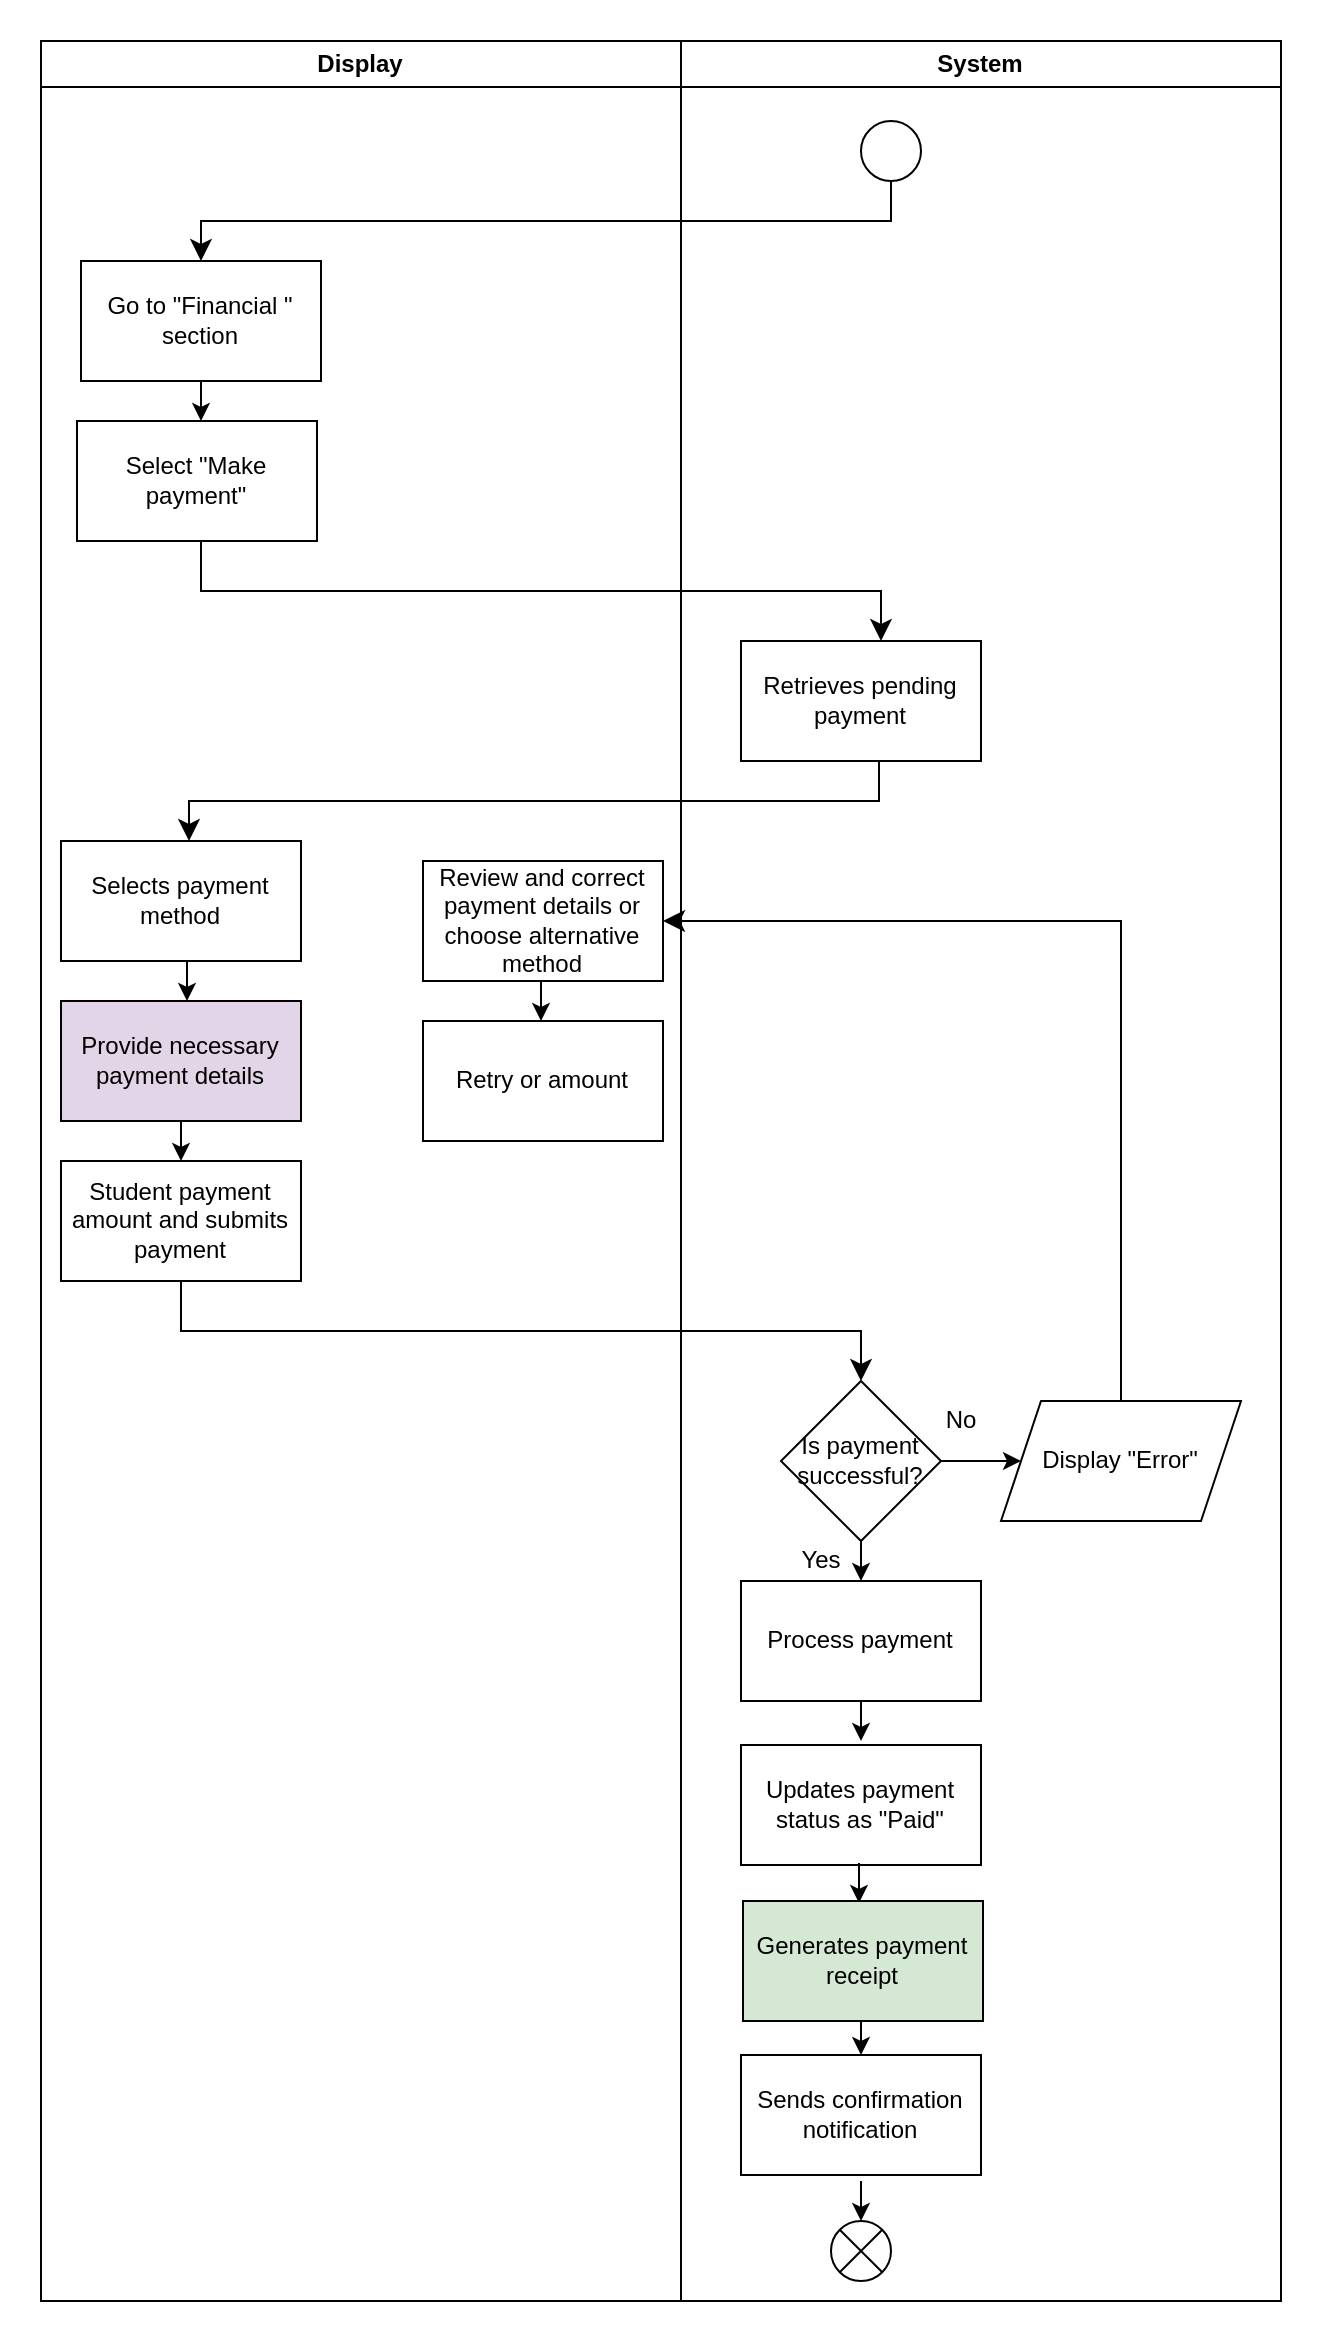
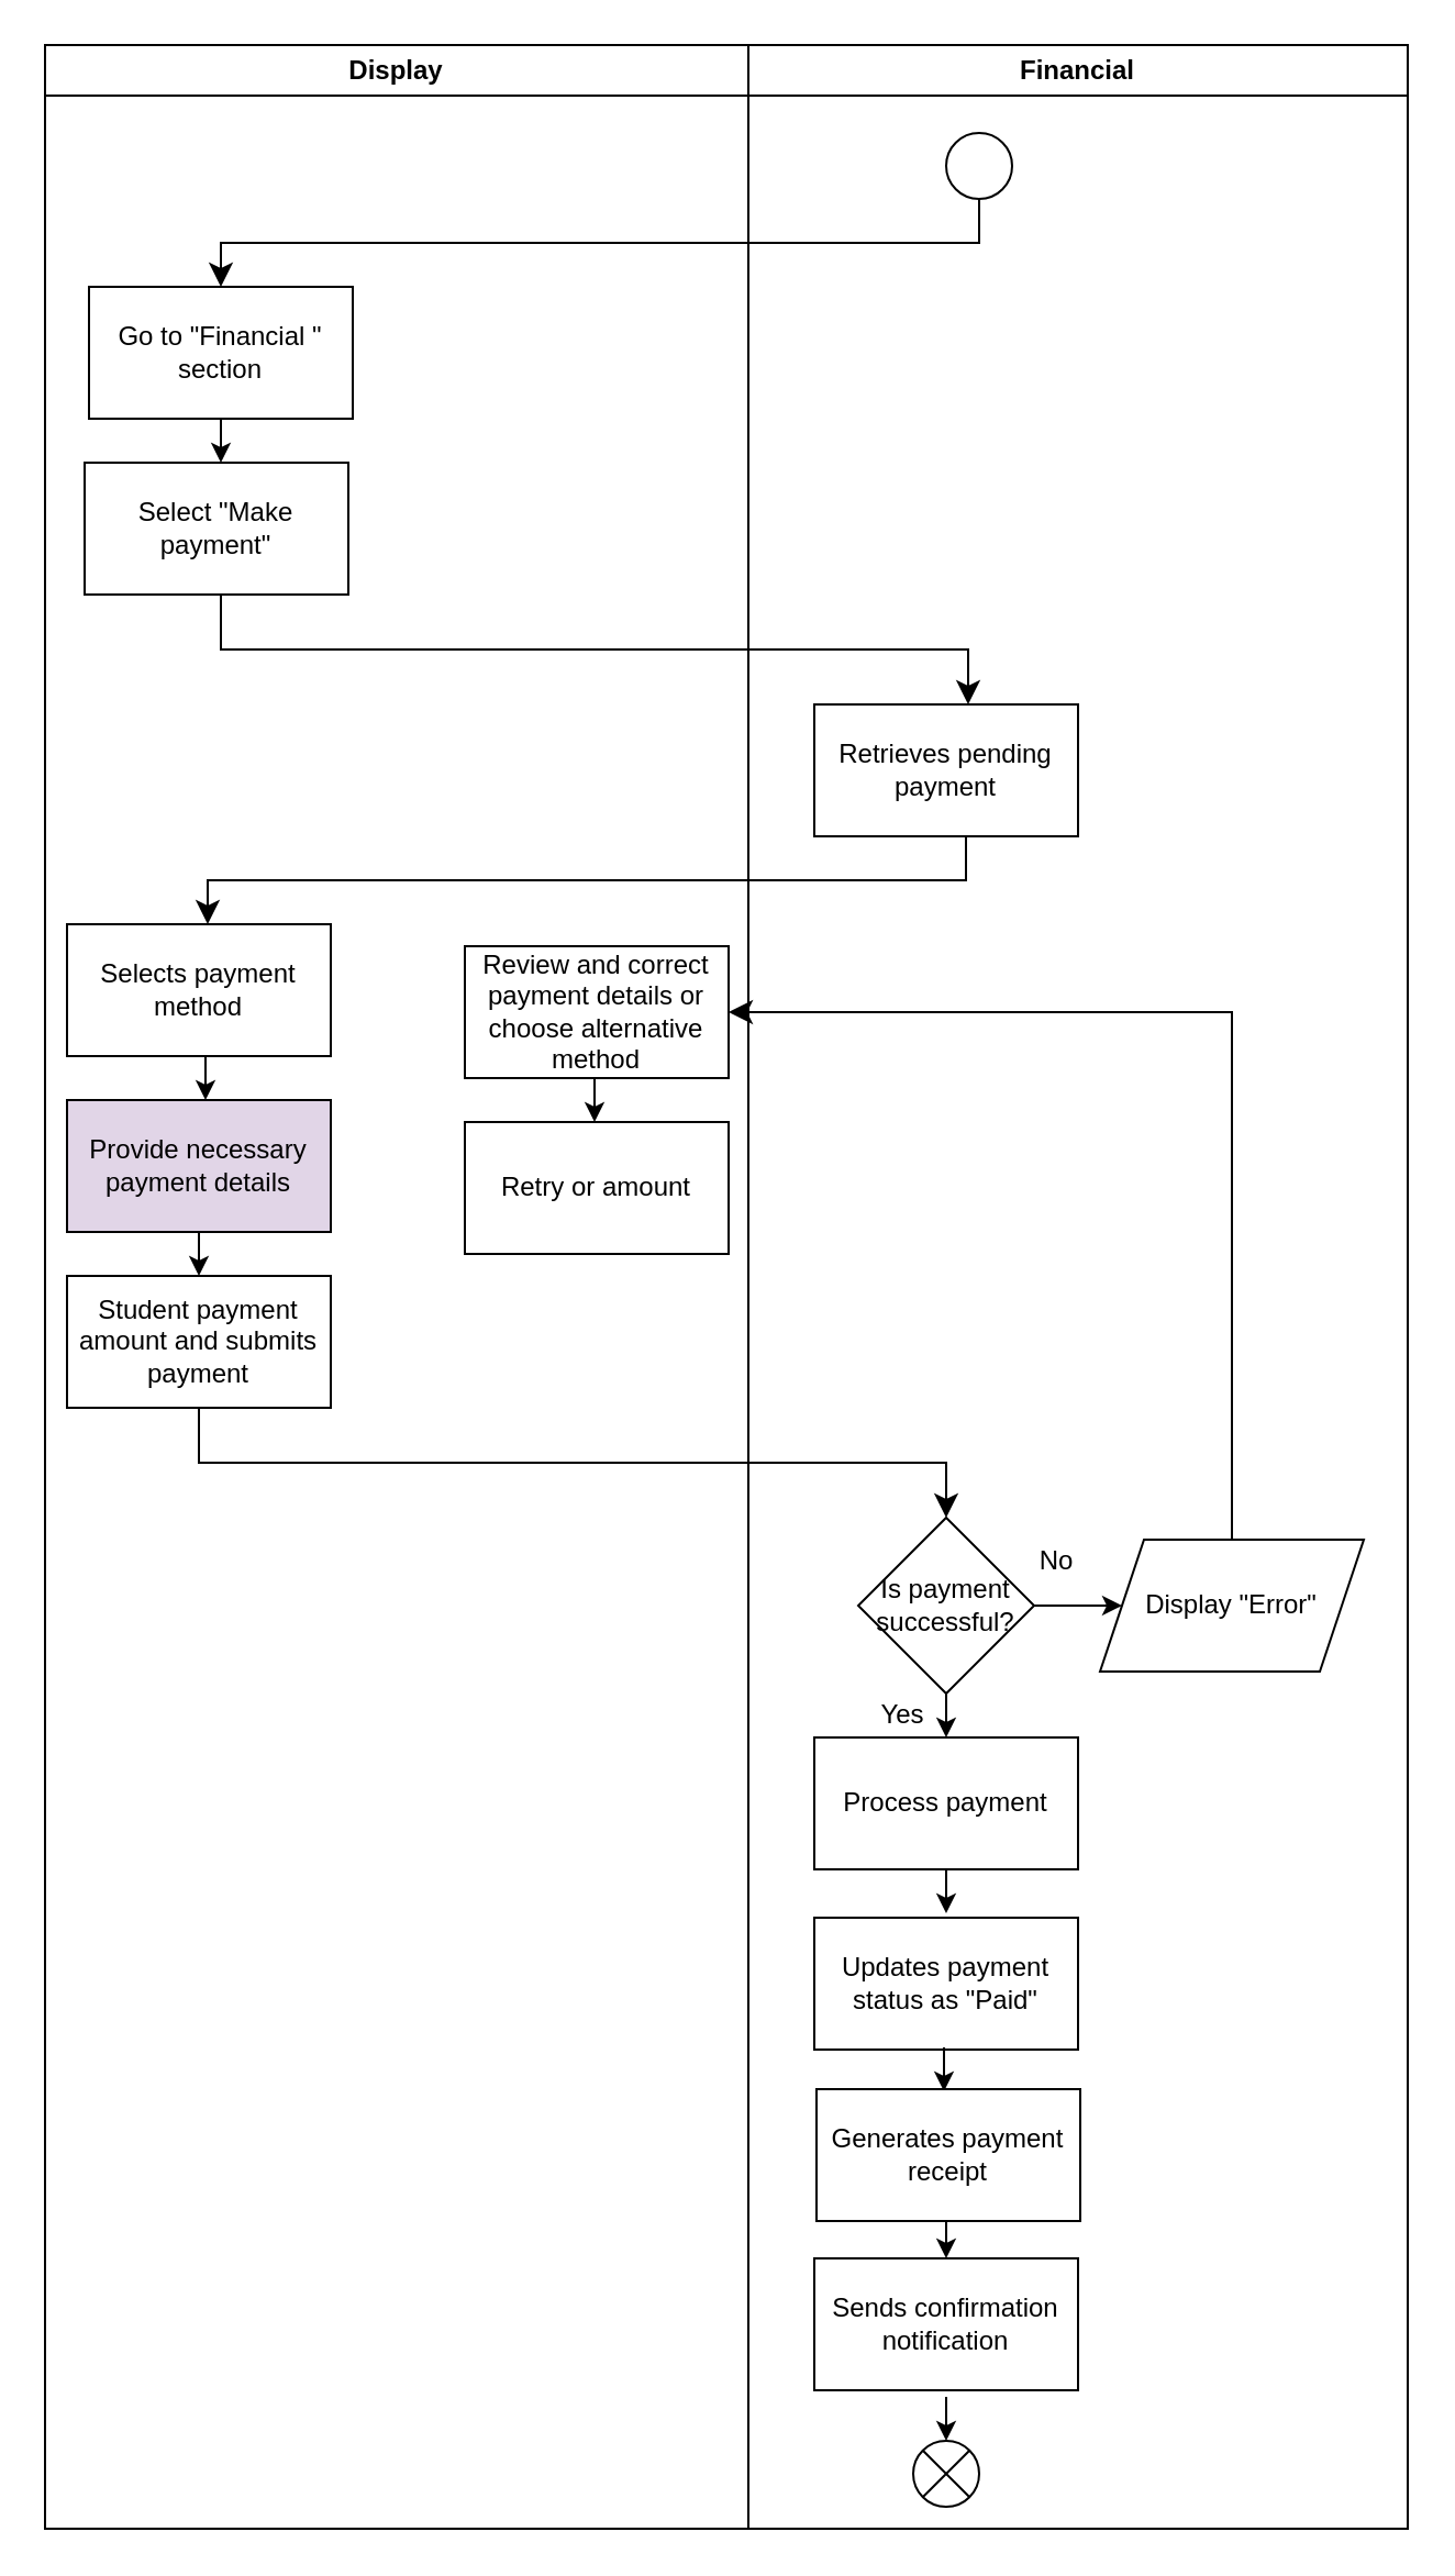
  <mxCell id="0" />
  <mxCell id="1" parent="0" />
  <mxCell id="2" value="" style="ellipse;" vertex="1" parent="1"><mxGeometry x="430" y="60" width="30" height="30" as="geometry" /></mxCell>
  <mxCell id="3" value="" style="edgeStyle=elbowEdgeStyle;elbow=vertical;endArrow=classic;html=1;curved=0;rounded=0;endSize=8;startSize=8;" edge="1" parent="1"><mxGeometry width="50" height="50" relative="1" as="geometry"><mxPoint x="445" y="90" as="sourcePoint" /><mxPoint x="100" y="130" as="targetPoint" /></mxGeometry></mxCell>
  <mxCell id="4" value="Go to &quot;Financial &quot; section" style="rounded=0;whiteSpace=wrap;html=1;" vertex="1" parent="1"><mxGeometry x="40" y="130" width="120" height="60" as="geometry" /></mxCell>
  <mxCell id="5" value="" style="endArrow=classic;html=1;" edge="1" parent="1"><mxGeometry width="50" height="50" relative="1" as="geometry"><mxPoint x="100" y="190" as="sourcePoint" /><mxPoint x="100" y="210" as="targetPoint" /></mxGeometry></mxCell>
  <mxCell id="6" value="Select &quot;Make payment&quot;" style="rounded=0;whiteSpace=wrap;html=1;" vertex="1" parent="1"><mxGeometry x="38" y="210" width="120" height="60" as="geometry" /></mxCell>
  <mxCell id="7" value="" style="edgeStyle=elbowEdgeStyle;elbow=vertical;endArrow=classic;html=1;curved=0;rounded=0;endSize=8;startSize=8;" edge="1" parent="1"><mxGeometry width="50" height="50" relative="1" as="geometry"><mxPoint x="100" y="270" as="sourcePoint" /><mxPoint x="440" y="320" as="targetPoint" /></mxGeometry></mxCell>
  <mxCell id="8" value="Retrieves pending payment" style="rounded=0;whiteSpace=wrap;html=1;" vertex="1" parent="1"><mxGeometry x="370" y="320" width="120" height="60" as="geometry" /></mxCell>
  <mxCell id="9" value="" style="edgeStyle=elbowEdgeStyle;elbow=vertical;endArrow=classic;html=1;curved=0;rounded=0;endSize=8;startSize=8;" edge="1" parent="1"><mxGeometry width="50" height="50" relative="1" as="geometry"><mxPoint x="439" y="380" as="sourcePoint" /><mxPoint x="94" y="420" as="targetPoint" /></mxGeometry></mxCell>
  <mxCell id="10" value="Selects payment method" style="rounded=0;whiteSpace=wrap;html=1;" vertex="1" parent="1"><mxGeometry x="30" y="420" width="120" height="60" as="geometry" /></mxCell>
  <mxCell id="11" value="" style="endArrow=classic;html=1;" edge="1" parent="1"><mxGeometry width="50" height="50" relative="1" as="geometry"><mxPoint x="93" y="480" as="sourcePoint" /><mxPoint x="93" y="500" as="targetPoint" /></mxGeometry></mxCell>
  <mxCell id="12" value="Provide necessary payment details" style="rounded=0;whiteSpace=wrap;html=1;fillColor=#e1d5e7;" vertex="1" parent="1"><mxGeometry x="30" y="500" width="120" height="60" as="geometry" /></mxCell>
  <mxCell id="13" value="" style="endArrow=classic;html=1;" edge="1" parent="1"><mxGeometry width="50" height="50" relative="1" as="geometry"><mxPoint x="90" y="560" as="sourcePoint" /><mxPoint x="90" y="580" as="targetPoint" /></mxGeometry></mxCell>
  <mxCell id="14" value="Student payment amount and submits payment" style="rounded=0;whiteSpace=wrap;html=1;" vertex="1" parent="1"><mxGeometry x="30" y="580" width="120" height="60" as="geometry" /></mxCell>
  <mxCell id="15" value="" style="edgeStyle=elbowEdgeStyle;elbow=vertical;endArrow=classic;html=1;curved=0;rounded=0;endSize=8;startSize=8;" edge="1" parent="1"><mxGeometry width="50" height="50" relative="1" as="geometry"><mxPoint x="90" y="640" as="sourcePoint" /><mxPoint x="430" y="690" as="targetPoint" /></mxGeometry></mxCell>
  <mxCell id="16" value="Is payment successful?" style="rhombus;whiteSpace=wrap;html=1;" vertex="1" parent="1"><mxGeometry x="390" y="690" width="80" height="80" as="geometry" /></mxCell>
  <mxCell id="17" value="" style="endArrow=classic;html=1;" edge="1" parent="1"><mxGeometry width="50" height="50" relative="1" as="geometry"><mxPoint x="430" y="770" as="sourcePoint" /><mxPoint x="430" y="790" as="targetPoint" /></mxGeometry></mxCell>
  <mxCell id="18" value="Yes" style="text;html=1;align=center;verticalAlign=middle;resizable=0;points=[];autosize=1;strokeColor=none;fillColor=none;" vertex="1" parent="1"><mxGeometry x="390" y="765" width="40" height="30" as="geometry" /></mxCell>
  <mxCell id="19" value="Process payment" style="rounded=0;whiteSpace=wrap;html=1;" vertex="1" parent="1"><mxGeometry x="370" y="790" width="120" height="60" as="geometry" /></mxCell>
  <mxCell id="20" value="" style="endArrow=classic;html=1;" edge="1" parent="1"><mxGeometry width="50" height="50" relative="1" as="geometry"><mxPoint x="430" y="850" as="sourcePoint" /><mxPoint x="430" y="870" as="targetPoint" /></mxGeometry></mxCell>
  <mxCell id="21" value="Updates payment status as &quot;Paid&quot;" style="rounded=0;whiteSpace=wrap;html=1;" vertex="1" parent="1"><mxGeometry x="370" y="872" width="120" height="60" as="geometry" /></mxCell>
  <mxCell id="22" value="" style="endArrow=classic;html=1;" edge="1" parent="1"><mxGeometry width="50" height="50" relative="1" as="geometry"><mxPoint x="429" y="931" as="sourcePoint" /><mxPoint x="429" y="951" as="targetPoint" /></mxGeometry></mxCell>
- <mxCell id="23" value="Generates payment receipt" style="rounded=0;whiteSpace=wrap;html=1;fillColor=#d5e8d4;" vertex="1" parent="1"><mxGeometry x="371" y="950" width="120" height="60" as="geometry" /></mxCell>
+ <mxCell id="23" value="Generates payment receipt" style="rounded=0;whiteSpace=wrap;html=1;" vertex="1" parent="1"><mxGeometry x="371" y="950" width="120" height="60" as="geometry" /></mxCell>
  <mxCell id="24" value="" style="endArrow=classic;html=1;" edge="1" parent="1" target="25"><mxGeometry width="50" height="50" relative="1" as="geometry"><mxPoint x="430" y="1010" as="sourcePoint" /><mxPoint x="430" y="1040" as="targetPoint" /></mxGeometry></mxCell>
  <mxCell id="25" value="Sends confirmation notification" style="rounded=0;whiteSpace=wrap;html=1;" vertex="1" parent="1"><mxGeometry x="370" y="1027" width="120" height="60" as="geometry" /></mxCell>
  <mxCell id="26" value="" style="shape=sumEllipse;perimeter=ellipsePerimeter;whiteSpace=wrap;html=1;backgroundOutline=1;" vertex="1" parent="1"><mxGeometry x="415" y="1110" width="30" height="30" as="geometry" /></mxCell>
  <mxCell id="27" value="" style="endArrow=classic;html=1;" edge="1" parent="1"><mxGeometry width="50" height="50" relative="1" as="geometry"><mxPoint x="430" y="1090" as="sourcePoint" /><mxPoint x="430" y="1110" as="targetPoint" /></mxGeometry></mxCell>
  <mxCell id="28" value="" style="endArrow=classic;html=1;" edge="1" parent="1"><mxGeometry width="50" height="50" relative="1" as="geometry"><mxPoint x="470" y="730" as="sourcePoint" /><mxPoint x="510" y="730" as="targetPoint" /></mxGeometry></mxCell>
  <mxCell id="29" value="No" style="text;html=1;align=center;verticalAlign=middle;resizable=0;points=[];autosize=1;strokeColor=none;fillColor=none;" vertex="1" parent="1"><mxGeometry x="460" y="695" width="40" height="30" as="geometry" /></mxCell>
  <mxCell id="30" value="Display &quot;Error&quot;" style="shape=parallelogram;perimeter=parallelogramPerimeter;whiteSpace=wrap;html=1;fixedSize=1;" vertex="1" parent="1"><mxGeometry x="500" y="700" width="120" height="60" as="geometry" /></mxCell>
  <mxCell id="31" value="" style="edgeStyle=elbowEdgeStyle;elbow=vertical;endArrow=classic;html=1;curved=0;rounded=0;endSize=8;startSize=8;" edge="1" parent="1" target="32"><mxGeometry width="50" height="50" relative="1" as="geometry"><mxPoint x="560" y="700" as="sourcePoint" /><mxPoint x="300" y="460" as="targetPoint" /><Array as="points"><mxPoint x="390" y="460" /></Array></mxGeometry></mxCell>
  <mxCell id="32" value="Review and correct payment details or choose alternative method" style="rounded=0;whiteSpace=wrap;html=1;" vertex="1" parent="1"><mxGeometry x="211" y="430" width="120" height="60" as="geometry" /></mxCell>
  <mxCell id="33" value="" style="endArrow=classic;html=1;" edge="1" parent="1"><mxGeometry width="50" height="50" relative="1" as="geometry"><mxPoint x="270" y="490" as="sourcePoint" /><mxPoint x="270" y="510" as="targetPoint" /></mxGeometry></mxCell>
  <mxCell id="34" value="Retry or amount" style="rounded=0;whiteSpace=wrap;html=1;" vertex="1" parent="1"><mxGeometry x="211" y="510" width="120" height="60" as="geometry" /></mxCell>
  <mxCell id="35" value="Display" style="swimlane;whiteSpace=wrap;html=1;" vertex="1" parent="1"><mxGeometry width="320" height="1130" as="geometry" x="20" y="20" /></mxCell>
- <mxCell id="36" value="System" style="swimlane;whiteSpace=wrap;html=1;" vertex="1" parent="1"><mxGeometry x="340" width="300" height="1130" as="geometry" y="20" /></mxCell>
+ <mxCell id="36" value="Financial" style="swimlane;whiteSpace=wrap;html=1;" vertex="1" parent="1"><mxGeometry x="340" width="300" height="1130" as="geometry" y="20" /></mxCell>
